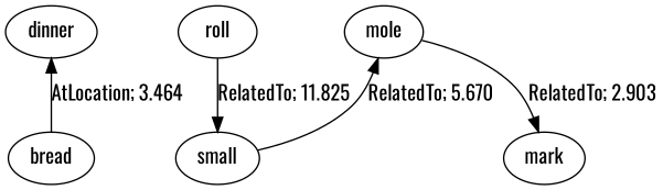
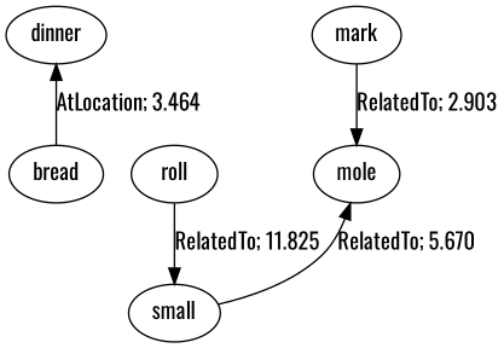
  digraph {
    fontname=Oswald
    node [fontname=Oswald]
    edge [dir=back fontname=Oswald]
    n1 [label=dinner]
    n2 [label=bread]
    n3 [label=roll]
    n4 [label=small]
    n5 [label=mole]
    n6 [label=mark]
    n1 -> n2 [label="AtLocation; 3.464" weight=3.464]
    n3 -> n4 [dir=forward label="RelatedTo; 11.825" weight=11.825]
    n5 -> n4 [label="RelatedTo; 5.670" weight=5.670]
-   n5 -> n6 [dir=forward label="RelatedTo; 2.903" weight=2.903]
+   n6 -> n5 [dir=forward label="RelatedTo; 2.903" weight=2.903]
  }
